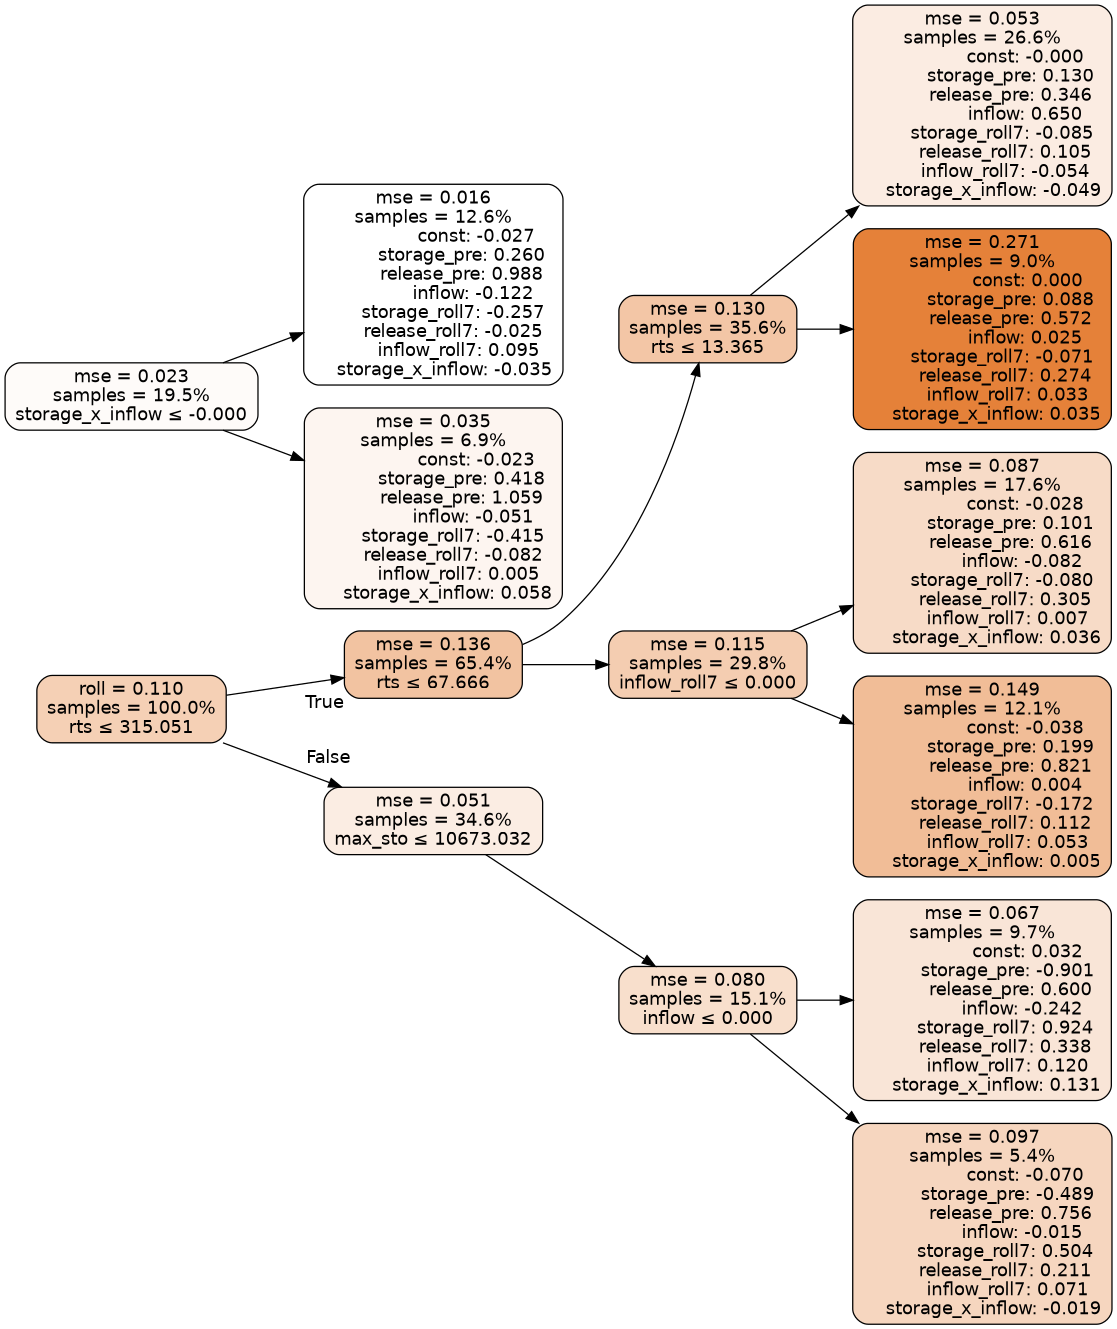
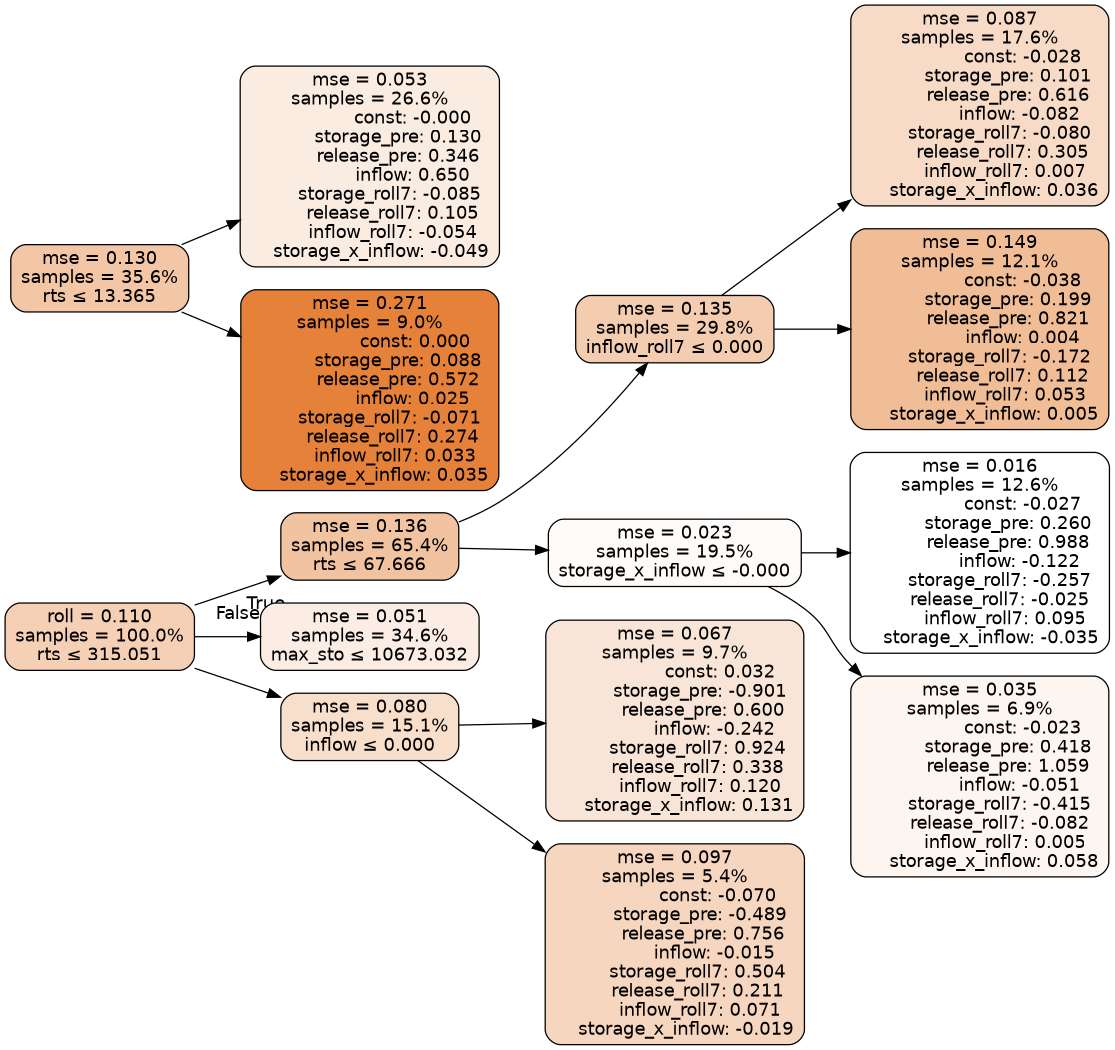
  digraph {
    rankdir=LR
    node [color=black fontname=helvetica shape=rectangle style="filled, rounded"]
    edge [fontname=helvetica]
    n1 [fillcolor="#f5d0b5" label="roll = 0.110\nsamples = 100.0%\nrts &le; 315.051"]
    n2 [fillcolor="#f2c3a1" label="mse = 0.136\nsamples = 65.4%\nrts &le; 67.666"]
    n3 [fillcolor="#fbede3" label="mse = 0.051\nsamples = 34.6%\nmax_sto &le; 10673.032"]
    n4 [fillcolor="#f3c6a6" label="mse = 0.130\nsamples = 35.6%\nrts &le; 13.365"]
-   n5 [fillcolor="#f4cdb1" label="mse = 0.115\nsamples = 29.8%\ninflow_roll7 &le; 0.000"]
+   n5 [fillcolor="#f4cdb1" label="mse = 0.135\nsamples = 29.8%\ninflow_roll7 &le; 0.000"]
    n6 [fillcolor="#f8dfcc" label="mse = 0.080\nsamples = 15.1%\ninflow &le; 0.000"]
    n7 [fillcolor="#fbece2" label="mse = 0.053\nsamples = 26.6%\n               const: -0.000\n          storage_pre: 0.130\n          release_pre: 0.346\n               inflow: 0.650\n       storage_roll7: -0.085\n        release_roll7: 0.105\n        inflow_roll7: -0.054\n    storage_x_inflow: -0.049"]
    n8 [fillcolor="#e58139" label="mse = 0.271\nsamples = 9.0%\n                const: 0.000\n          storage_pre: 0.088\n          release_pre: 0.572\n               inflow: 0.025\n       storage_roll7: -0.071\n        release_roll7: 0.274\n         inflow_roll7: 0.033\n     storage_x_inflow: 0.035"]
    n9 [fillcolor="#f7dbc7" label="mse = 0.087\nsamples = 17.6%\n               const: -0.028\n          storage_pre: 0.101\n          release_pre: 0.616\n              inflow: -0.082\n       storage_roll7: -0.080\n        release_roll7: 0.305\n         inflow_roll7: 0.007\n     storage_x_inflow: 0.036"]
    n10 [fillcolor="#f1bd97" label="mse = 0.149\nsamples = 12.1%\n               const: -0.038\n          storage_pre: 0.199\n          release_pre: 0.821\n               inflow: 0.004\n       storage_roll7: -0.172\n        release_roll7: 0.112\n         inflow_roll7: 0.053\n     storage_x_inflow: 0.005"]
    n11 [fillcolor="#fefbf9" label="mse = 0.023\nsamples = 19.5%\nstorage_x_inflow &le; -0.000"]
    n12 [fillcolor="#ffffff" label="mse = 0.016\nsamples = 12.6%\n               const: -0.027\n          storage_pre: 0.260\n          release_pre: 0.988\n              inflow: -0.122\n       storage_roll7: -0.257\n       release_roll7: -0.025\n         inflow_roll7: 0.095\n    storage_x_inflow: -0.035"]
    n13 [fillcolor="#fdf5f0" label="mse = 0.035\nsamples = 6.9%\n               const: -0.023\n          storage_pre: 0.418\n          release_pre: 1.059\n              inflow: -0.051\n       storage_roll7: -0.415\n       release_roll7: -0.082\n         inflow_roll7: 0.005\n     storage_x_inflow: 0.058"]
    n14 [fillcolor="#f9e5d7" label="mse = 0.067\nsamples = 9.7%\n                const: 0.032\n         storage_pre: -0.901\n          release_pre: 0.600\n              inflow: -0.242\n        storage_roll7: 0.924\n        release_roll7: 0.338\n         inflow_roll7: 0.120\n     storage_x_inflow: 0.131"]
    n15 [fillcolor="#f6d6bf" label="mse = 0.097\nsamples = 5.4%\n               const: -0.070\n         storage_pre: -0.489\n          release_pre: 0.756\n              inflow: -0.015\n        storage_roll7: 0.504\n        release_roll7: 0.211\n         inflow_roll7: 0.071\n    storage_x_inflow: -0.019"]
    n1 -> n2 [headlabel=True labelangle=45 labeldistance=2.5]
    n1 -> n3 [headlabel=False labelangle=-45 labeldistance=2.5]
-   n2 -> n4
+   n2 -> n11
    n2 -> n5
-   n3 -> n6
+   n1 -> n6
    n4 -> n7
    n4 -> n8
    n5 -> n9
    n5 -> n10
    n6 -> n14
    n6 -> n15
    n11 -> n12
    n11 -> n13
  }
